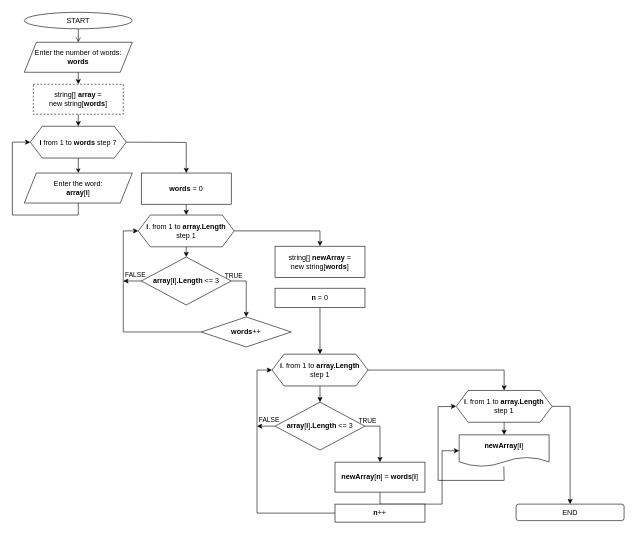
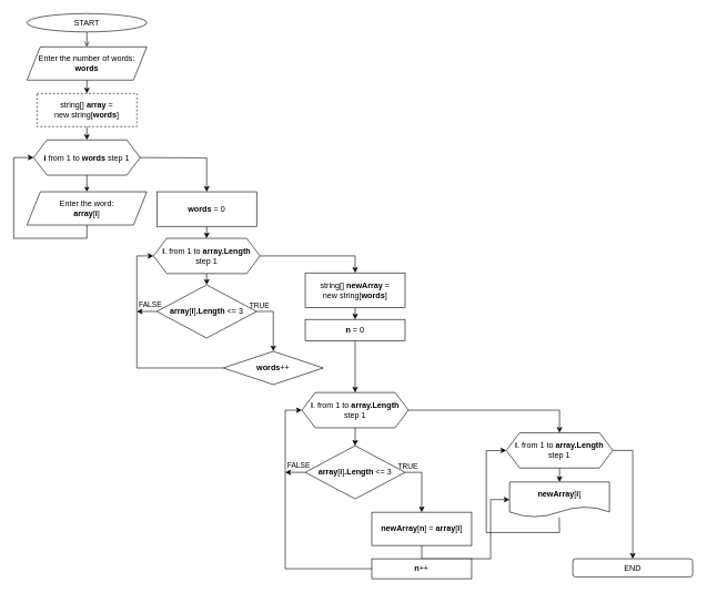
  <mxCell id="0" />
  <mxCell id="1" parent="0" />
  <mxCell id="2" style="edgeStyle=orthogonalEdgeStyle;rounded=0;orthogonalLoop=1;jettySize=auto;html=1;exitX=0.5;exitY=1;exitDx=0;exitDy=0;entryX=0.5;entryY=0;entryDx=0;entryDy=0;endArrow=open;" edge="1" parent="1" source="3" target="5"><mxGeometry relative="1" as="geometry" /></mxCell>
  <mxCell id="3" value="START" style="ellipse;whiteSpace=wrap;html=1;" vertex="1" parent="1"><mxGeometry x="40" y="20" width="180" height="27.5" as="geometry" /></mxCell>
  <mxCell id="4" style="edgeStyle=orthogonalEdgeStyle;rounded=0;orthogonalLoop=1;jettySize=auto;html=1;exitX=0.5;exitY=1;exitDx=0;exitDy=0;entryX=0.5;entryY=0;entryDx=0;entryDy=0;" edge="1" parent="1" source="5" target="7"><mxGeometry relative="1" as="geometry" /></mxCell>
  <mxCell id="5" value="&lt;div&gt;Enter the number of words:&lt;/div&gt;&lt;div&gt;&lt;b&gt;words&lt;/b&gt;&lt;/div&gt;" style="shape=parallelogram;perimeter=parallelogramPerimeter;whiteSpace=wrap;html=1;fixedSize=1;" vertex="1" parent="1"><mxGeometry x="40" y="70" width="180" height="50" as="geometry" /></mxCell>
  <mxCell id="6" style="edgeStyle=orthogonalEdgeStyle;rounded=0;orthogonalLoop=1;jettySize=auto;html=1;exitX=0.5;exitY=1;exitDx=0;exitDy=0;entryX=0.5;entryY=0;entryDx=0;entryDy=0;" edge="1" parent="1" source="7" target="10"><mxGeometry relative="1" as="geometry" /></mxCell>
  <mxCell id="7" value="string[] &lt;b&gt;array&lt;/b&gt; =&lt;br&gt;new string[&lt;b&gt;words&lt;/b&gt;]" style="rounded=0;whiteSpace=wrap;html=1;dashed=1;" vertex="1" parent="1"><mxGeometry x="55" y="140" width="150" height="50" as="geometry" /></mxCell>
  <mxCell id="8" style="edgeStyle=orthogonalEdgeStyle;rounded=0;orthogonalLoop=1;jettySize=auto;html=1;exitX=0.5;exitY=1;exitDx=0;exitDy=0;entryX=0.5;entryY=0;entryDx=0;entryDy=0;endArrow=classic;endFill=1;startSize=5;endSize=5;" edge="1" parent="1" source="10"><mxGeometry relative="1" as="geometry"><mxPoint x="130" y="288" as="targetPoint" /></mxGeometry></mxCell>
  <mxCell id="9" style="edgeStyle=orthogonalEdgeStyle;rounded=0;orthogonalLoop=1;jettySize=auto;html=1;exitX=1;exitY=0.5;exitDx=0;exitDy=0;entryX=0.5;entryY=0;entryDx=0;entryDy=0;" edge="1" parent="1" target="14"><mxGeometry relative="1" as="geometry"><mxPoint x="205" y="236.5" as="sourcePoint" /></mxGeometry></mxCell>
- <mxCell id="10" value="&lt;b&gt;i&lt;/b&gt; from 1 to &lt;b&gt;words&lt;/b&gt; step 7" style="shape=hexagon;perimeter=hexagonPerimeter2;whiteSpace=wrap;html=1;fixedSize=1;" vertex="1" parent="1"><mxGeometry x="50" y="210" width="160" height="53" as="geometry" /></mxCell>
+ <mxCell id="10" value="&lt;b&gt;i&lt;/b&gt; from 1 to &lt;b&gt;words&lt;/b&gt; step 1" style="shape=hexagon;perimeter=hexagonPerimeter2;whiteSpace=wrap;html=1;fixedSize=1;" vertex="1" parent="1"><mxGeometry x="50" y="210" width="160" height="53" as="geometry" /></mxCell>
  <mxCell id="11" style="edgeStyle=orthogonalEdgeStyle;rounded=0;orthogonalLoop=1;jettySize=auto;html=1;exitX=0.5;exitY=1;exitDx=0;exitDy=0;entryX=0;entryY=0.5;entryDx=0;entryDy=0;" edge="1" parent="1" source="12" target="10"><mxGeometry relative="1" as="geometry"><Array as="points"><mxPoint x="130" y="358" /><mxPoint x="20" y="358" /><mxPoint x="20" y="237" /></Array></mxGeometry></mxCell>
  <mxCell id="12" value="Enter the word:&lt;br&gt;&lt;b&gt;array&lt;/b&gt;[&lt;b&gt;i&lt;/b&gt;]" style="shape=parallelogram;perimeter=parallelogramPerimeter;whiteSpace=wrap;html=1;fixedSize=1;" vertex="1" parent="1"><mxGeometry x="40" y="288" width="180" height="50" as="geometry" /></mxCell>
  <mxCell id="13" style="edgeStyle=orthogonalEdgeStyle;rounded=0;orthogonalLoop=1;jettySize=auto;html=1;exitX=0.5;exitY=1;exitDx=0;exitDy=0;entryX=0.5;entryY=0;entryDx=0;entryDy=0;" edge="1" parent="1" source="14" target="19"><mxGeometry relative="1" as="geometry" /></mxCell>
  <mxCell id="14" value="&lt;b&gt;words&lt;/b&gt; = 0" style="rounded=0;whiteSpace=wrap;html=1;" vertex="1" parent="1"><mxGeometry x="235" y="288" width="150" height="52" as="geometry" /></mxCell>
  <mxCell id="15" style="edgeStyle=orthogonalEdgeStyle;rounded=0;orthogonalLoop=1;jettySize=auto;html=1;exitX=0;exitY=0.5;exitDx=0;exitDy=0;entryX=0;entryY=0.5;entryDx=0;entryDy=0;" edge="1" parent="1" source="16" target="19"><mxGeometry relative="1" as="geometry"><Array as="points"><mxPoint x="205" y="553" /><mxPoint x="205" y="385" /></Array></mxGeometry></mxCell>
  <mxCell id="16" value="&lt;b&gt;words&lt;/b&gt;++" style="rhombus;whiteSpace=wrap;html=1;" vertex="1" parent="1"><mxGeometry x="335" y="528" width="150" height="50" as="geometry" /></mxCell>
  <mxCell id="17" style="edgeStyle=orthogonalEdgeStyle;rounded=0;orthogonalLoop=1;jettySize=auto;html=1;exitX=0.5;exitY=1;exitDx=0;exitDy=0;entryX=0.5;entryY=0;entryDx=0;entryDy=0;" edge="1" parent="1" source="19" target="23"><mxGeometry relative="1" as="geometry" /></mxCell>
  <mxCell id="18" style="edgeStyle=orthogonalEdgeStyle;rounded=0;orthogonalLoop=1;jettySize=auto;html=1;exitX=1;exitY=0.5;exitDx=0;exitDy=0;entryX=0.5;entryY=0;entryDx=0;entryDy=0;" edge="1" parent="1" source="19" target="25"><mxGeometry relative="1" as="geometry" /></mxCell>
  <mxCell id="19" value="&lt;b&gt;i&lt;/b&gt;. from 1 to&amp;nbsp;&lt;b&gt;array.Length&lt;/b&gt; step 1" style="shape=hexagon;perimeter=hexagonPerimeter2;whiteSpace=wrap;html=1;fixedSize=1;" vertex="1" parent="1"><mxGeometry x="230" y="358" width="160" height="53" as="geometry" /></mxCell>
  <mxCell id="20" style="edgeStyle=orthogonalEdgeStyle;rounded=0;orthogonalLoop=1;jettySize=auto;html=1;exitX=1;exitY=0.5;exitDx=0;exitDy=0;entryX=0.5;entryY=0;entryDx=0;entryDy=0;" edge="1" parent="1" source="23" target="16"><mxGeometry relative="1" as="geometry" /></mxCell>
  <mxCell id="21" value="TRUE" style="edgeLabel;html=1;align=center;verticalAlign=middle;resizable=0;points=[];" vertex="1" connectable="0" parent="20"><mxGeometry x="-0.468" y="2" relative="1" as="geometry"><mxPoint x="-20" y="-8" as="offset" /></mxGeometry></mxCell>
  <mxCell id="22" value="FALSE" style="edgeStyle=orthogonalEdgeStyle;rounded=0;orthogonalLoop=1;jettySize=auto;html=1;exitX=0;exitY=0.5;exitDx=0;exitDy=0;" edge="1" parent="1" source="23"><mxGeometry x="-0.333" y="-10" relative="1" as="geometry"><mxPoint x="205" y="468" as="targetPoint" /><mxPoint as="offset" /></mxGeometry></mxCell>
  <mxCell id="23" value="&lt;b&gt;array&lt;/b&gt;[&lt;b&gt;i&lt;/b&gt;]&lt;b&gt;.Length&lt;/b&gt; &amp;lt;= 3" style="rhombus;whiteSpace=wrap;html=1;" vertex="1" parent="1"><mxGeometry x="235" y="428" width="150" height="80" as="geometry" /></mxCell>
+ <mxCell id="24" style="edgeStyle=orthogonalEdgeStyle;rounded=0;orthogonalLoop=1;jettySize=auto;html=1;exitX=0.5;exitY=1;exitDx=0;exitDy=0;entryX=0.5;entryY=0;entryDx=0;entryDy=0;" edge="1" parent="1" source="25" target="27"><mxGeometry relative="1" as="geometry" /></mxCell>
  <mxCell id="25" value="string[] &lt;b&gt;newArray &lt;/b&gt;=&lt;br&gt;new string[&lt;b&gt;words&lt;/b&gt;]" style="rounded=0;whiteSpace=wrap;html=1;" vertex="1" parent="1"><mxGeometry x="458" y="410" width="150" height="52" as="geometry" /></mxCell>
  <mxCell id="26" style="edgeStyle=orthogonalEdgeStyle;rounded=0;orthogonalLoop=1;jettySize=auto;html=1;exitX=0.5;exitY=1;exitDx=0;exitDy=0;entryX=0.5;entryY=0;entryDx=0;entryDy=0;" edge="1" parent="1" source="27" target="32"><mxGeometry relative="1" as="geometry" /></mxCell>
  <mxCell id="27" value="&lt;b&gt;n&lt;/b&gt; = 0" style="rounded=0;whiteSpace=wrap;html=1;" vertex="1" parent="1"><mxGeometry x="458" y="480" width="150" height="32" as="geometry" /></mxCell>
  <mxCell id="28" style="edgeStyle=orthogonalEdgeStyle;rounded=0;orthogonalLoop=1;jettySize=auto;html=1;exitX=0.5;exitY=1;exitDx=0;exitDy=0;" edge="1" parent="1" source="29" target="42"><mxGeometry relative="1" as="geometry" /></mxCell>
- <mxCell id="29" value="&lt;b&gt;newArray&lt;/b&gt;[&lt;b&gt;n&lt;/b&gt;]&lt;b&gt; &lt;/b&gt;=&lt;b&gt; words&lt;/b&gt;[&lt;b&gt;i&lt;/b&gt;]" style="rounded=0;whiteSpace=wrap;html=1;" vertex="1" parent="1"><mxGeometry x="558" y="770" width="150" height="50" as="geometry" /></mxCell>
+ <mxCell id="29" value="&lt;b&gt;newArray&lt;/b&gt;[&lt;b&gt;n&lt;/b&gt;]&lt;b&gt; &lt;/b&gt;=&lt;b&gt; array&lt;/b&gt;[&lt;b&gt;i&lt;/b&gt;]" style="rounded=0;whiteSpace=wrap;html=1;" vertex="1" parent="1"><mxGeometry x="558" y="770" width="150" height="50" as="geometry" /></mxCell>
  <mxCell id="30" style="edgeStyle=orthogonalEdgeStyle;rounded=0;orthogonalLoop=1;jettySize=auto;html=1;exitX=0.5;exitY=1;exitDx=0;exitDy=0;entryX=0.5;entryY=0;entryDx=0;entryDy=0;" edge="1" parent="1" source="32" target="36"><mxGeometry relative="1" as="geometry" /></mxCell>
  <mxCell id="31" style="edgeStyle=orthogonalEdgeStyle;rounded=0;orthogonalLoop=1;jettySize=auto;html=1;exitX=1;exitY=0.5;exitDx=0;exitDy=0;entryX=0.5;entryY=0;entryDx=0;entryDy=0;" edge="1" parent="1" source="32" target="41"><mxGeometry relative="1" as="geometry" /></mxCell>
  <mxCell id="32" value="&lt;b&gt;i&lt;/b&gt;. from 1 to&amp;nbsp;&lt;b&gt;array.Length&lt;/b&gt; step 1" style="shape=hexagon;perimeter=hexagonPerimeter2;whiteSpace=wrap;html=1;fixedSize=1;" vertex="1" parent="1"><mxGeometry x="453" y="590" width="160" height="53" as="geometry" /></mxCell>
  <mxCell id="33" style="edgeStyle=orthogonalEdgeStyle;rounded=0;orthogonalLoop=1;jettySize=auto;html=1;exitX=1;exitY=0.5;exitDx=0;exitDy=0;entryX=0.5;entryY=0;entryDx=0;entryDy=0;" edge="1" parent="1" source="36" target="29"><mxGeometry relative="1" as="geometry" /></mxCell>
  <mxCell id="34" value="TRUE" style="edgeLabel;html=1;align=center;verticalAlign=middle;resizable=0;points=[];" vertex="1" connectable="0" parent="33"><mxGeometry x="-0.468" y="2" relative="1" as="geometry"><mxPoint x="-20" y="-8" as="offset" /></mxGeometry></mxCell>
  <mxCell id="35" value="FALSE" style="edgeStyle=orthogonalEdgeStyle;rounded=0;orthogonalLoop=1;jettySize=auto;html=1;exitX=0;exitY=0.5;exitDx=0;exitDy=0;" edge="1" parent="1" source="36"><mxGeometry x="-0.333" y="-10" relative="1" as="geometry"><mxPoint x="428" y="710" as="targetPoint" /><mxPoint as="offset" /></mxGeometry></mxCell>
  <mxCell id="36" value="&lt;b&gt;array&lt;/b&gt;[&lt;b&gt;i&lt;/b&gt;]&lt;b&gt;.Length&lt;/b&gt; &amp;lt;= 3" style="rhombus;whiteSpace=wrap;html=1;" vertex="1" parent="1"><mxGeometry x="458" y="670" width="150" height="80" as="geometry" /></mxCell>
  <mxCell id="37" style="edgeStyle=orthogonalEdgeStyle;rounded=0;orthogonalLoop=1;jettySize=auto;html=1;exitX=0;exitY=0.5;exitDx=0;exitDy=0;entryX=0;entryY=0.5;entryDx=0;entryDy=0;" edge="1" parent="1" source="38" target="32"><mxGeometry relative="1" as="geometry"><Array as="points"><mxPoint x="428" y="855" /><mxPoint x="428" y="617" /></Array></mxGeometry></mxCell>
  <mxCell id="38" value="&lt;b&gt;n&lt;/b&gt;++" style="rounded=0;whiteSpace=wrap;html=1;" vertex="1" parent="1"><mxGeometry x="558" y="840" width="150" height="30" as="geometry" /></mxCell>
  <mxCell id="39" style="edgeStyle=orthogonalEdgeStyle;rounded=0;orthogonalLoop=1;jettySize=auto;html=1;exitX=0.5;exitY=1;exitDx=0;exitDy=0;entryX=0.5;entryY=0;entryDx=0;entryDy=0;" edge="1" parent="1" source="41" target="42"><mxGeometry relative="1" as="geometry" /></mxCell>
  <mxCell id="40" style="edgeStyle=orthogonalEdgeStyle;rounded=0;orthogonalLoop=1;jettySize=auto;html=1;exitX=1;exitY=0.5;exitDx=0;exitDy=0;entryX=0.5;entryY=0;entryDx=0;entryDy=0;" edge="1" parent="1" source="41" target="44"><mxGeometry relative="1" as="geometry" /></mxCell>
  <mxCell id="41" value="&lt;b&gt;i&lt;/b&gt;. from 1 to&amp;nbsp;&lt;b&gt;array.Length&lt;/b&gt; step 1" style="shape=hexagon;perimeter=hexagonPerimeter2;whiteSpace=wrap;html=1;fixedSize=1;" vertex="1" parent="1"><mxGeometry x="760" y="650.5" width="160" height="53" as="geometry" /></mxCell>
  <mxCell id="42" value="&lt;b style=&quot;border-color: var(--border-color);&quot;&gt;newArray&lt;/b&gt;[&lt;b&gt;i&lt;/b&gt;]" style="shape=document;whiteSpace=wrap;html=1;boundedLbl=1;" vertex="1" parent="1"><mxGeometry x="765" y="724.5" width="150" height="53" as="geometry" /></mxCell>
  <mxCell id="43" value="" style="endArrow=classic;html=1;rounded=0;entryX=0;entryY=0.5;entryDx=0;entryDy=0;" edge="1" parent="1" target="41"><mxGeometry width="50" height="50" relative="1" as="geometry"><mxPoint x="839.5" y="777.5" as="sourcePoint" /><mxPoint x="780" y="820.5" as="targetPoint" /><Array as="points"><mxPoint x="840" y="800.5" /><mxPoint x="730" y="800.5" /><mxPoint x="730" y="677.5" /></Array></mxGeometry></mxCell>
  <mxCell id="44" value="END" style="rounded=1;whiteSpace=wrap;html=1;" vertex="1" parent="1"><mxGeometry x="860" y="840" width="180" height="27.5" as="geometry" /></mxCell>
